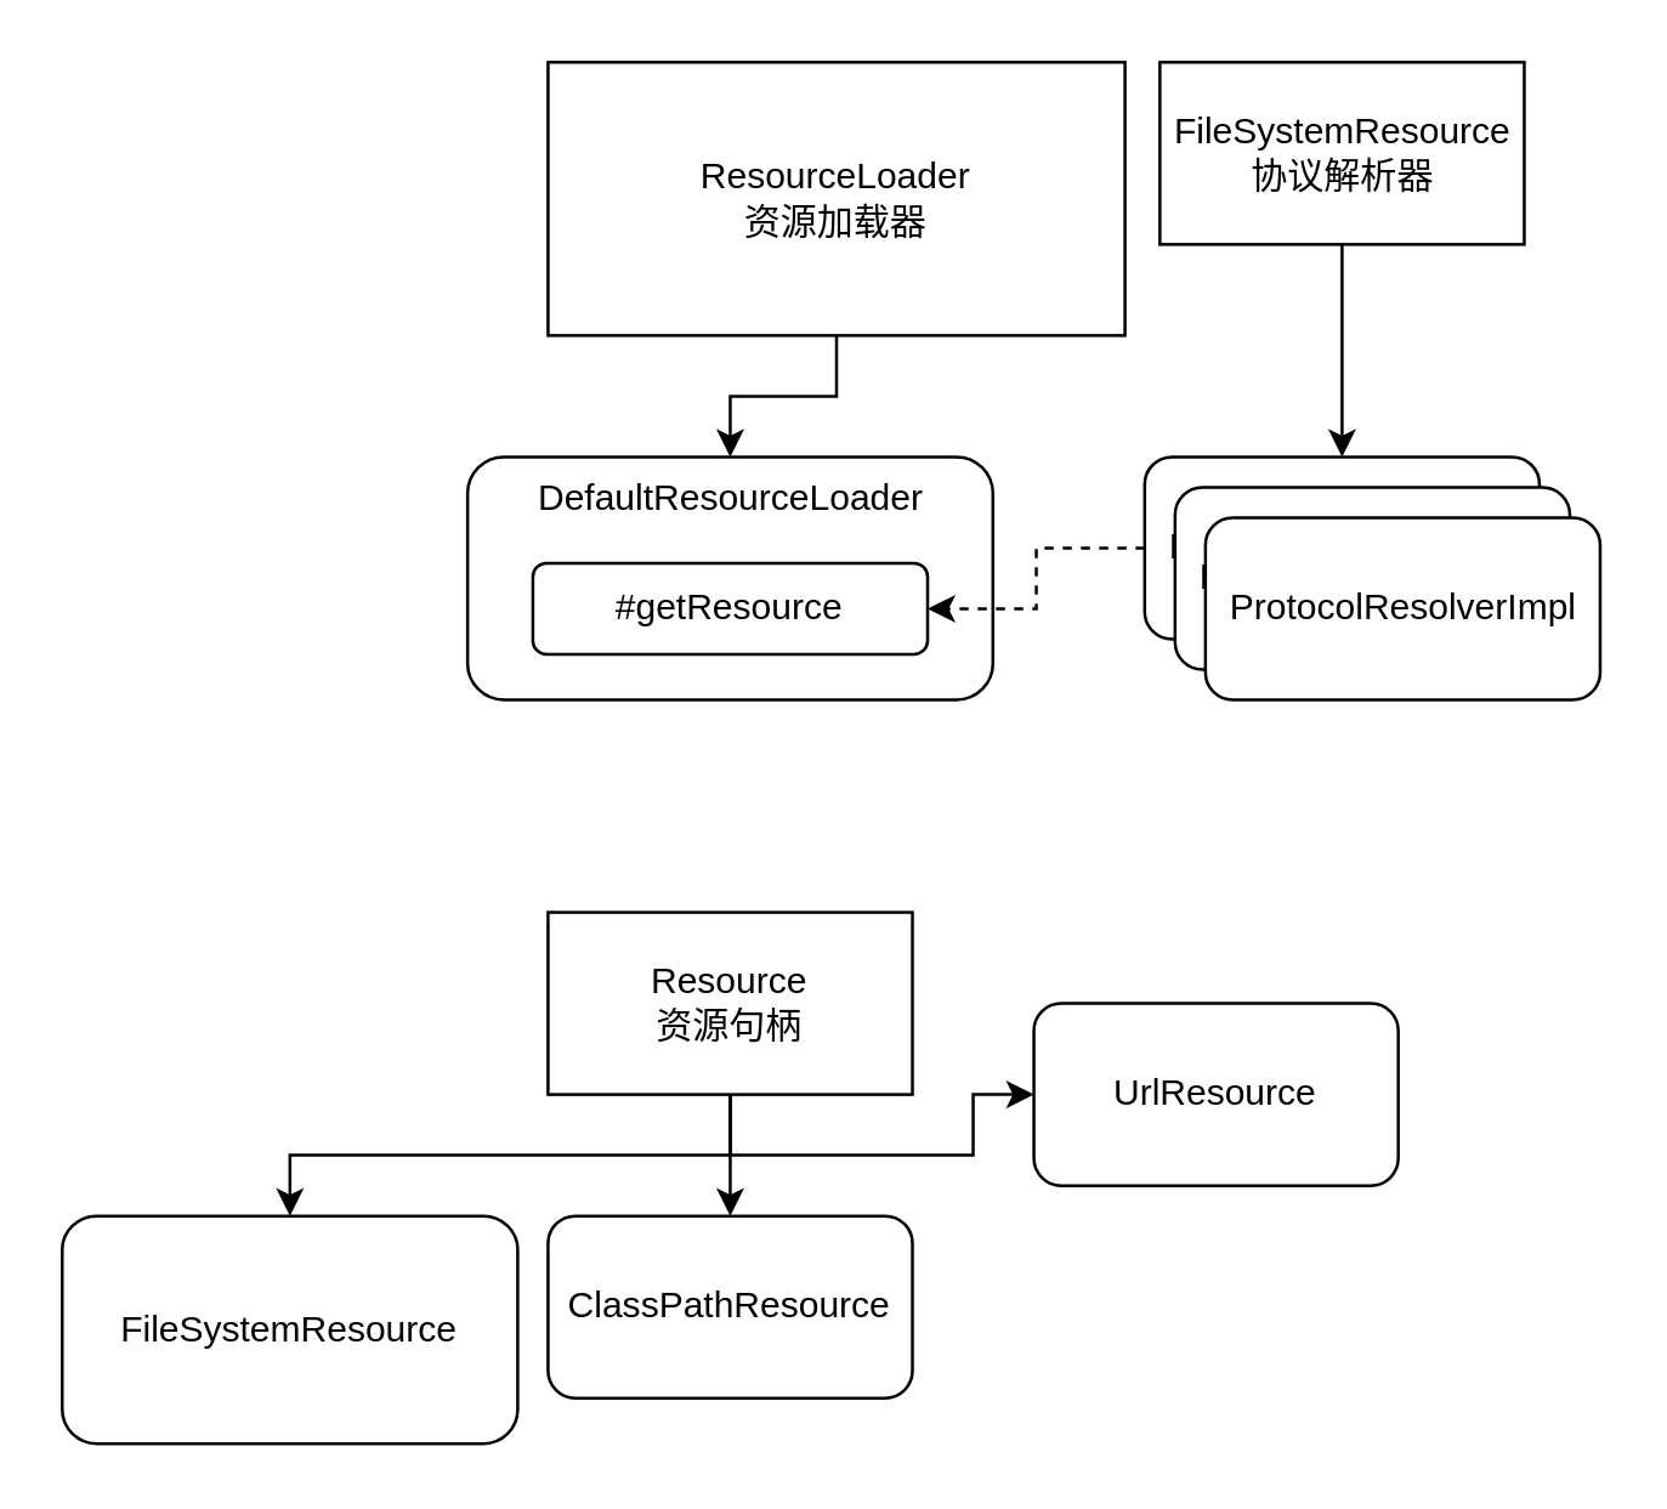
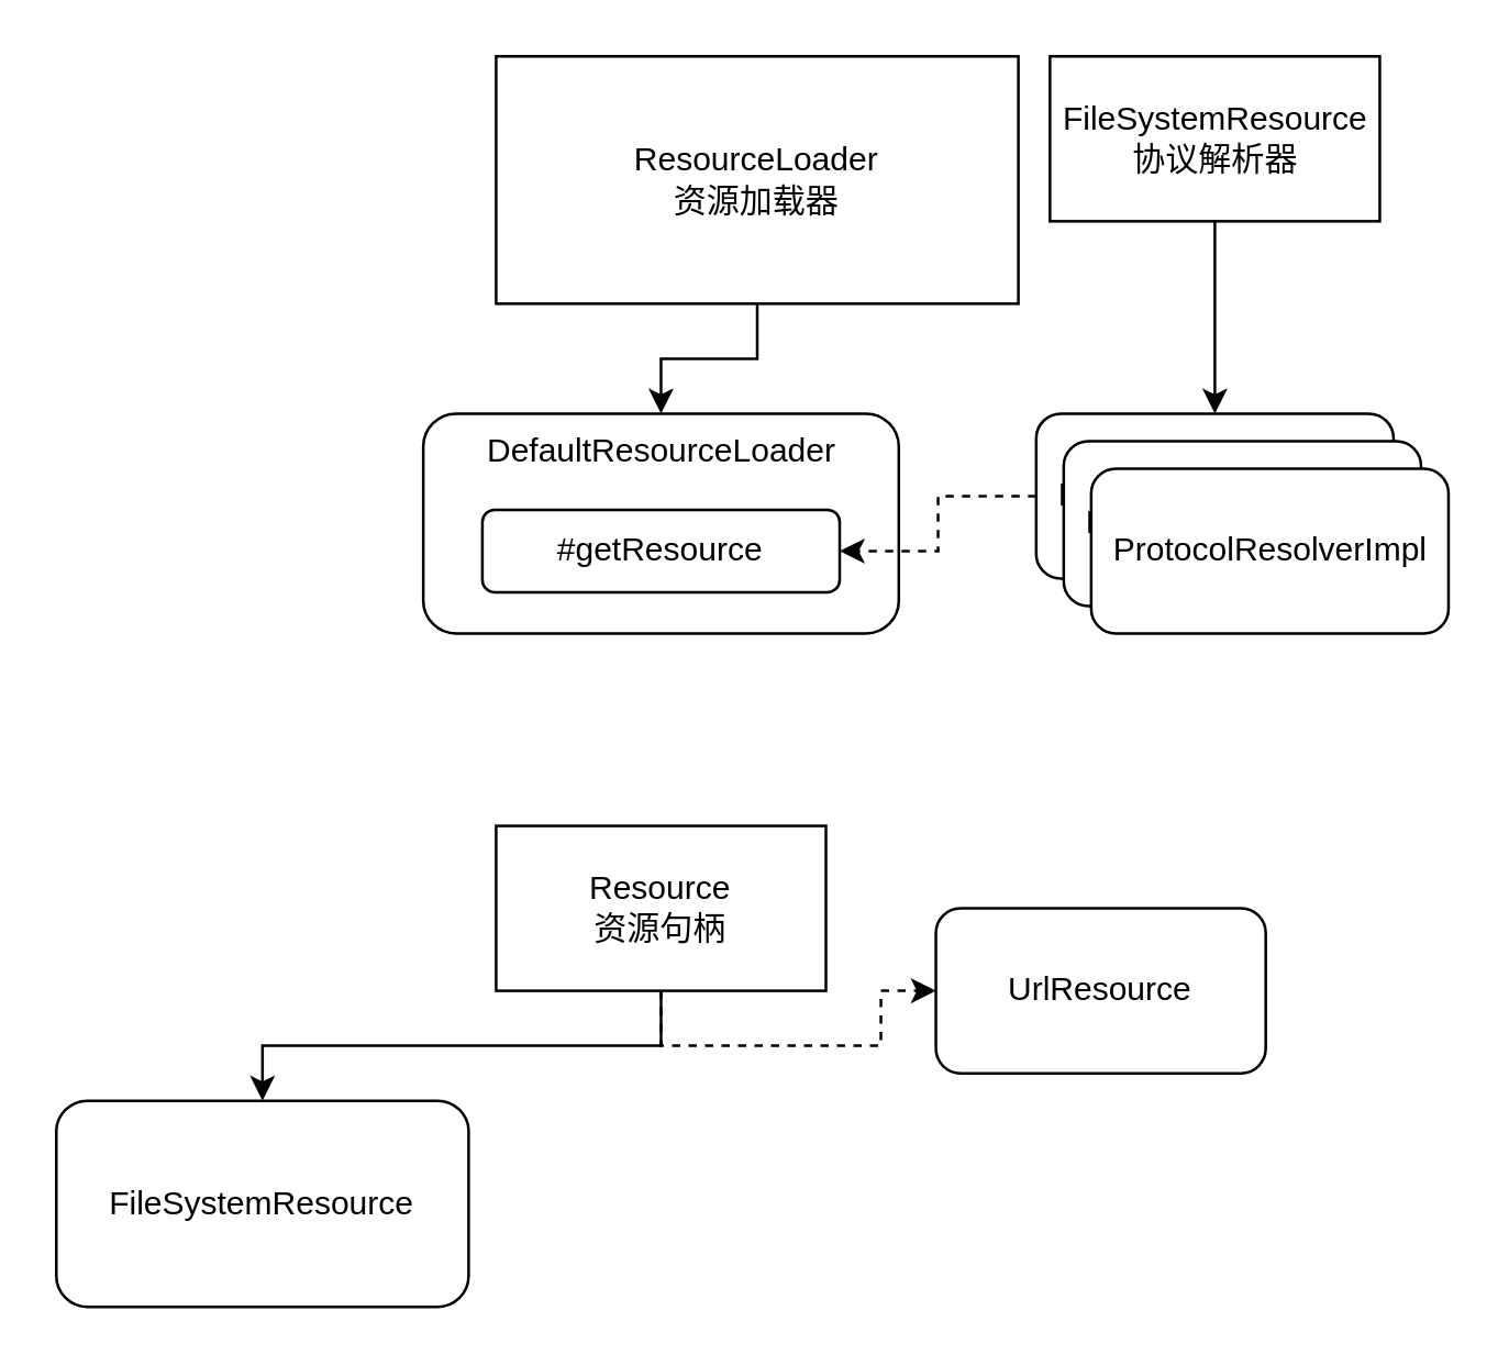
  <mxCell id="0" />
  <mxCell id="1" parent="0" />
  <mxCell id="2" value="FileSystemResource" style="rounded=1;whiteSpace=wrap;html=1;" vertex="1" parent="1"><mxGeometry x="20" y="400" width="150" height="75" as="geometry" /></mxCell>
- <mxCell id="3" value="ClassPathResource" style="rounded=1;whiteSpace=wrap;html=1;" vertex="1" parent="1"><mxGeometry x="180" y="400" width="120" height="60" as="geometry" /></mxCell>
  <mxCell id="4" value="UrlResource" style="rounded=1;whiteSpace=wrap;html=1;" vertex="1" parent="1"><mxGeometry x="340" y="330" width="120" height="60" as="geometry" /></mxCell>
  <mxCell id="5" value="DefaultResourceLoader" style="rounded=1;whiteSpace=wrap;html=1;verticalAlign=top;" vertex="1" parent="1"><mxGeometry x="153.5" y="150" width="173" height="80" as="geometry" /></mxCell>
  <mxCell id="6" style="edgeStyle=orthogonalEdgeStyle;rounded=0;orthogonalLoop=1;jettySize=auto;html=1;exitX=0.5;exitY=1;exitDx=0;exitDy=0;" edge="1" parent="1" source="9" target="2"><mxGeometry relative="1" as="geometry" /></mxCell>
- <mxCell id="7" style="edgeStyle=orthogonalEdgeStyle;rounded=0;orthogonalLoop=1;jettySize=auto;html=1;exitX=0.5;exitY=1;exitDx=0;exitDy=0;" edge="1" parent="1" source="9" target="3"><mxGeometry relative="1" as="geometry" /></mxCell>
- <mxCell id="8" style="edgeStyle=orthogonalEdgeStyle;rounded=0;orthogonalLoop=1;jettySize=auto;html=1;exitX=0.5;exitY=1;exitDx=0;exitDy=0;" edge="1" parent="1" source="9" target="4"><mxGeometry relative="1" as="geometry" /></mxCell>
+ <mxCell id="8" style="edgeStyle=orthogonalEdgeStyle;rounded=0;orthogonalLoop=1;jettySize=auto;html=1;exitX=0.5;exitY=1;exitDx=0;exitDy=0;dashed=1;" edge="1" parent="1" source="9" target="4"><mxGeometry relative="1" as="geometry" /></mxCell>
  <mxCell id="9" value="Resource&lt;br style=&quot;border-color: var(--border-color);&quot;&gt;资源句柄" style="rounded=0;whiteSpace=wrap;html=1;" vertex="1" parent="1"><mxGeometry x="180" y="300" width="120" height="60" as="geometry" /></mxCell>
  <mxCell id="10" style="edgeStyle=orthogonalEdgeStyle;rounded=0;orthogonalLoop=1;jettySize=auto;html=1;exitX=0.5;exitY=1;exitDx=0;exitDy=0;" edge="1" parent="1" source="11" target="5"><mxGeometry relative="1" as="geometry" /></mxCell>
  <mxCell id="11" value="ResourceLoader&lt;br style=&quot;border-color: var(--border-color);&quot;&gt;资源加载器" style="rounded=0;whiteSpace=wrap;html=1;" vertex="1" parent="1"><mxGeometry x="180" y="20" width="190" height="90" as="geometry" /></mxCell>
  <mxCell id="12" style="edgeStyle=orthogonalEdgeStyle;rounded=0;orthogonalLoop=1;jettySize=auto;html=1;exitX=0.5;exitY=1;exitDx=0;exitDy=0;entryX=0.5;entryY=0;entryDx=0;entryDy=0;" edge="1" parent="1" source="13" target="15"><mxGeometry relative="1" as="geometry" /></mxCell>
  <mxCell id="13" value="FileSystemResource&lt;br style=&quot;border-color: var(--border-color);&quot;&gt;协议解析器" style="rounded=0;whiteSpace=wrap;html=1;" vertex="1" parent="1"><mxGeometry x="381.5" y="20" width="120" height="60" as="geometry" /></mxCell>
  <mxCell id="14" value="" style="group" vertex="1" connectable="0" parent="1"><mxGeometry x="376.5" y="150" width="150" height="80" as="geometry" /></mxCell>
  <mxCell id="15" value="ProtocolResolverImpl" style="rounded=1;whiteSpace=wrap;html=1;" vertex="1" parent="14"><mxGeometry width="130" height="60" as="geometry" /></mxCell>
  <mxCell id="16" value="ProtocolResolverImpl" style="rounded=1;whiteSpace=wrap;html=1;" vertex="1" parent="14"><mxGeometry x="10" y="10" width="130" height="60" as="geometry" /></mxCell>
  <mxCell id="17" value="ProtocolResolverImpl" style="rounded=1;whiteSpace=wrap;html=1;" vertex="1" parent="14"><mxGeometry x="20" y="20" width="130" height="60" as="geometry" /></mxCell>
  <mxCell id="18" value="#getResource" style="rounded=1;whiteSpace=wrap;html=1;" vertex="1" parent="1"><mxGeometry x="175" y="185" width="130" height="30" as="geometry" /></mxCell>
  <mxCell id="19" style="edgeStyle=orthogonalEdgeStyle;rounded=0;orthogonalLoop=1;jettySize=auto;html=1;exitX=0;exitY=0.5;exitDx=0;exitDy=0;entryX=1;entryY=0.5;entryDx=0;entryDy=0;dashed=1;" edge="1" parent="1" source="15" target="18"><mxGeometry relative="1" as="geometry" /></mxCell>
